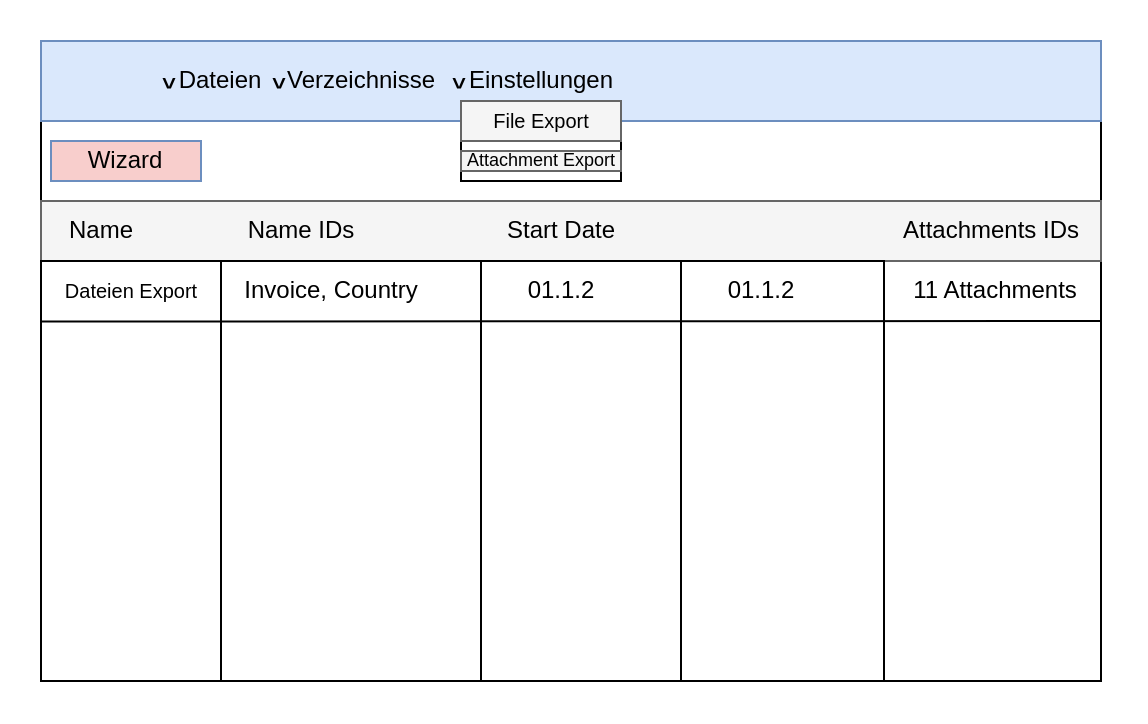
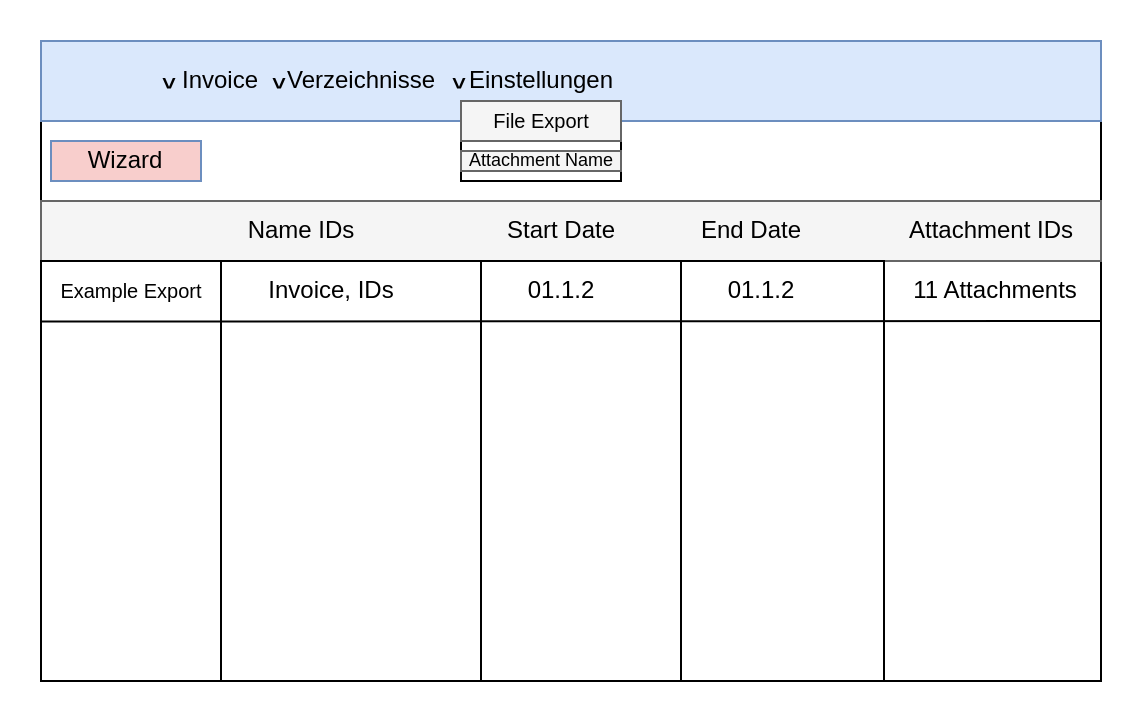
  <mxCell id="0" />
  <mxCell id="1" parent="0" />
  <mxCell id="2" value="" style="rounded=0;whiteSpace=wrap;html=1;" vertex="1" parent="1"><mxGeometry x="20" width="530" height="320" as="geometry" y="20" /></mxCell>
  <mxCell id="3" value="" style="rounded=0;whiteSpace=wrap;html=1;fillColor=#dae8fc;strokeColor=#6c8ebf;" vertex="1" parent="1"><mxGeometry x="20" width="530" height="40" as="geometry" y="20" /></mxCell>
  <mxCell id="4" value="Einstellungen" style="text;html=1;align=center;verticalAlign=middle;resizable=0;points=[];autosize=1;strokeColor=none;fillColor=none;" vertex="1" parent="1"><mxGeometry x="220" y="25" width="100" height="30" as="geometry" /></mxCell>
- <mxCell id="5" value="Dateien" style="text;strokeColor=none;align=center;fillColor=none;html=1;verticalAlign=middle;whiteSpace=wrap;rounded=0;" vertex="1" parent="1"><mxGeometry x="80" y="25" width="60" height="30" as="geometry" /></mxCell>
+ <mxCell id="5" value="Invoice" style="text;strokeColor=none;align=center;fillColor=none;html=1;verticalAlign=middle;whiteSpace=wrap;rounded=0;" vertex="1" parent="1"><mxGeometry x="80" y="25" width="60" height="30" as="geometry" /></mxCell>
  <mxCell id="6" value="Verzeichnisse" style="text;html=1;align=center;verticalAlign=middle;resizable=0;points=[];autosize=1;strokeColor=none;fillColor=none;" vertex="1" parent="1"><mxGeometry x="130" y="25" width="100" height="30" as="geometry" /></mxCell>
  <mxCell id="7" value="&lt;b&gt;^&lt;/b&gt;" style="text;html=1;align=center;verticalAlign=middle;resizable=0;points=[];autosize=1;strokeColor=none;fillColor=none;rotation=-180;" vertex="1" parent="1"><mxGeometry x="70" y="25" width="30" height="30" as="geometry" /></mxCell>
  <mxCell id="8" value="&lt;b&gt;^&lt;/b&gt;" style="text;html=1;align=center;verticalAlign=middle;resizable=0;points=[];autosize=1;strokeColor=none;fillColor=none;rotation=-180;" vertex="1" parent="1"><mxGeometry x="125" y="25" width="30" height="30" as="geometry" /></mxCell>
  <mxCell id="9" value="&lt;b&gt;^&lt;/b&gt;" style="text;html=1;align=center;verticalAlign=middle;resizable=0;points=[];autosize=1;strokeColor=none;fillColor=none;rotation=-180;" vertex="1" parent="1"><mxGeometry x="215" y="25" width="30" height="30" as="geometry" /></mxCell>
  <mxCell id="10" value="" style="rounded=0;whiteSpace=wrap;html=1;" vertex="1" parent="1"><mxGeometry x="230" y="50" width="80" height="40" as="geometry" /></mxCell>
  <mxCell id="11" value="" style="rounded=0;whiteSpace=wrap;html=1;verticalAlign=middle;fillColor=#f5f5f5;fontColor=#333333;strokeColor=#666666;" vertex="1" parent="1"><mxGeometry x="230" y="50" width="80" height="20" as="geometry" /></mxCell>
  <mxCell id="12" value="&lt;font style=&quot;font-size: 10px;&quot;&gt;File Export&lt;/font&gt;" style="text;html=1;align=center;verticalAlign=middle;resizable=0;points=[];autosize=1;strokeColor=none;fillColor=none;" vertex="1" parent="1"><mxGeometry x="235" y="45" width="70" height="30" as="geometry" /></mxCell>
  <mxCell id="13" value="" style="rounded=0;whiteSpace=wrap;html=1;fillColor=#f5f5f5;fontColor=#333333;strokeColor=#666666;" vertex="1" parent="1"><mxGeometry x="230" y="75" width="80" height="10" as="geometry" /></mxCell>
- <mxCell id="14" value="&lt;span&gt;Attachment Export&lt;/span&gt;" style="text;html=1;align=center;verticalAlign=middle;resizable=0;points=[];autosize=1;strokeColor=none;fillColor=none;fontSize=9;" vertex="1" parent="1"><mxGeometry x="220" y="70" width="100" height="20" as="geometry" /></mxCell>
+ <mxCell id="14" value="&lt;span&gt;Attachment Name&lt;/span&gt;" style="text;html=1;align=center;verticalAlign=middle;resizable=0;points=[];autosize=1;strokeColor=none;fillColor=none;fontSize=9;" vertex="1" parent="1"><mxGeometry x="220" y="70" width="100" height="20" as="geometry" /></mxCell>
  <mxCell id="15" value="" style="rounded=0;whiteSpace=wrap;html=1;" vertex="1" parent="1"><mxGeometry x="20" y="100" width="530" height="240" as="geometry" /></mxCell>
  <mxCell id="16" value="" style="rounded=0;whiteSpace=wrap;html=1;fillColor=#f5f5f5;fontColor=#333333;strokeColor=#666666;" vertex="1" parent="1"><mxGeometry x="20" y="100" width="530" height="30" as="geometry" /></mxCell>
- <mxCell id="17" value="Name" style="text;html=1;align=center;verticalAlign=middle;resizable=0;points=[];autosize=1;strokeColor=none;fillColor=none;" vertex="1" parent="1"><mxGeometry x="20" y="100" width="60" height="30" as="geometry" /></mxCell>
  <mxCell id="18" value="Start Date" style="text;html=1;align=center;verticalAlign=middle;resizable=0;points=[];autosize=1;strokeColor=none;fillColor=none;" vertex="1" parent="1"><mxGeometry x="240" y="100" width="80" height="30" as="geometry" /></mxCell>
+ <mxCell id="19" value="End Date" style="text;html=1;align=center;verticalAlign=middle;resizable=0;points=[];autosize=1;strokeColor=none;fillColor=none;" vertex="1" parent="1"><mxGeometry x="340" y="100" width="70" height="30" as="geometry" /></mxCell>
  <mxCell id="20" value="Name IDs" style="text;html=1;align=center;verticalAlign=middle;resizable=0;points=[];autosize=1;strokeColor=none;fillColor=none;" vertex="1" parent="1"><mxGeometry x="110" y="100" width="80" height="30" as="geometry" /></mxCell>
- <mxCell id="21" value="Attachments IDs" style="text;html=1;align=center;verticalAlign=middle;resizable=0;points=[];autosize=1;strokeColor=none;fillColor=none;" vertex="1" parent="1"><mxGeometry x="440" y="100" width="110" height="30" as="geometry" /></mxCell>
+ <mxCell id="21" value="Attachment IDs" style="text;html=1;align=center;verticalAlign=middle;resizable=0;points=[];autosize=1;strokeColor=none;fillColor=none;" vertex="1" parent="1"><mxGeometry x="440" y="100" width="110" height="30" as="geometry" /></mxCell>
  <mxCell id="22" value="" style="rounded=0;whiteSpace=wrap;html=1;" vertex="1" parent="1"><mxGeometry x="20" y="130" width="90" height="210" as="geometry" /></mxCell>
- <mxCell id="23" value="Dateien Export" style="text;html=1;align=center;verticalAlign=middle;resizable=0;points=[];autosize=1;strokeColor=none;fillColor=none;fontSize=10;" vertex="1" parent="1"><mxGeometry x="20" y="130" width="90" height="30" as="geometry" /></mxCell>
+ <mxCell id="23" value="Example Export" style="text;html=1;align=center;verticalAlign=middle;resizable=0;points=[];autosize=1;strokeColor=none;fillColor=none;fontSize=10;" vertex="1" parent="1"><mxGeometry x="20" y="130" width="90" height="30" as="geometry" /></mxCell>
  <mxCell id="24" value="" style="rounded=0;whiteSpace=wrap;html=1;" vertex="1" parent="1"><mxGeometry x="110" y="130" width="130" height="210" as="geometry" /></mxCell>
  <mxCell id="25" value="" style="rounded=0;whiteSpace=wrap;html=1;" vertex="1" parent="1"><mxGeometry x="240" y="130" width="100" height="210" as="geometry" /></mxCell>
- <mxCell id="26" value="Invoice, Country" style="text;html=1;align=center;verticalAlign=middle;resizable=0;points=[];autosize=1;strokeColor=none;fillColor=none;" vertex="1" parent="1"><mxGeometry x="110" y="130" width="110" height="30" as="geometry" /></mxCell>
+ <mxCell id="26" value="Invoice, IDs" style="text;html=1;align=center;verticalAlign=middle;resizable=0;points=[];autosize=1;strokeColor=none;fillColor=none;" vertex="1" parent="1"><mxGeometry x="110" y="130" width="110" height="30" as="geometry" /></mxCell>
  <mxCell id="27" value="" style="rounded=0;whiteSpace=wrap;html=1;" vertex="1" parent="1"><mxGeometry x="340" y="130" width="101.5" height="210" as="geometry" /></mxCell>
  <mxCell id="28" value="01.1.2" style="text;html=1;align=center;verticalAlign=middle;resizable=0;points=[];autosize=1;strokeColor=none;fillColor=none;" vertex="1" parent="1"><mxGeometry x="240" y="130" width="80" height="30" as="geometry" /></mxCell>
  <mxCell id="29" value="01.1.2" style="text;html=1;align=center;verticalAlign=middle;resizable=0;points=[];autosize=1;strokeColor=none;fillColor=none;" vertex="1" parent="1"><mxGeometry x="340" y="130" width="80" height="30" as="geometry" /></mxCell>
  <mxCell id="30" value="11 Attachments" style="text;html=1;align=center;verticalAlign=middle;resizable=0;points=[];autosize=1;strokeColor=none;fillColor=none;" vertex="1" parent="1"><mxGeometry x="441.5" y="130" width="110" height="30" as="geometry" /></mxCell>
  <mxCell id="31" value="Wizard" style="rounded=0;whiteSpace=wrap;html=1;fillColor=#f8cecc;strokeColor=#6c8ebf;" vertex="1" parent="1"><mxGeometry x="25" y="70" width="75" height="20" as="geometry" /></mxCell>
  <mxCell id="32" value="" style="endArrow=none;html=1;rounded=0;exitX=0.005;exitY=0.144;exitDx=0;exitDy=0;exitPerimeter=0;entryX=1;entryY=0.25;entryDx=0;entryDy=0;" edge="1" parent="1" source="22" target="15"><mxGeometry width="50" height="50" relative="1" as="geometry"><mxPoint x="190" y="290" as="sourcePoint" /><mxPoint x="240" y="240" as="targetPoint" /></mxGeometry></mxCell>
